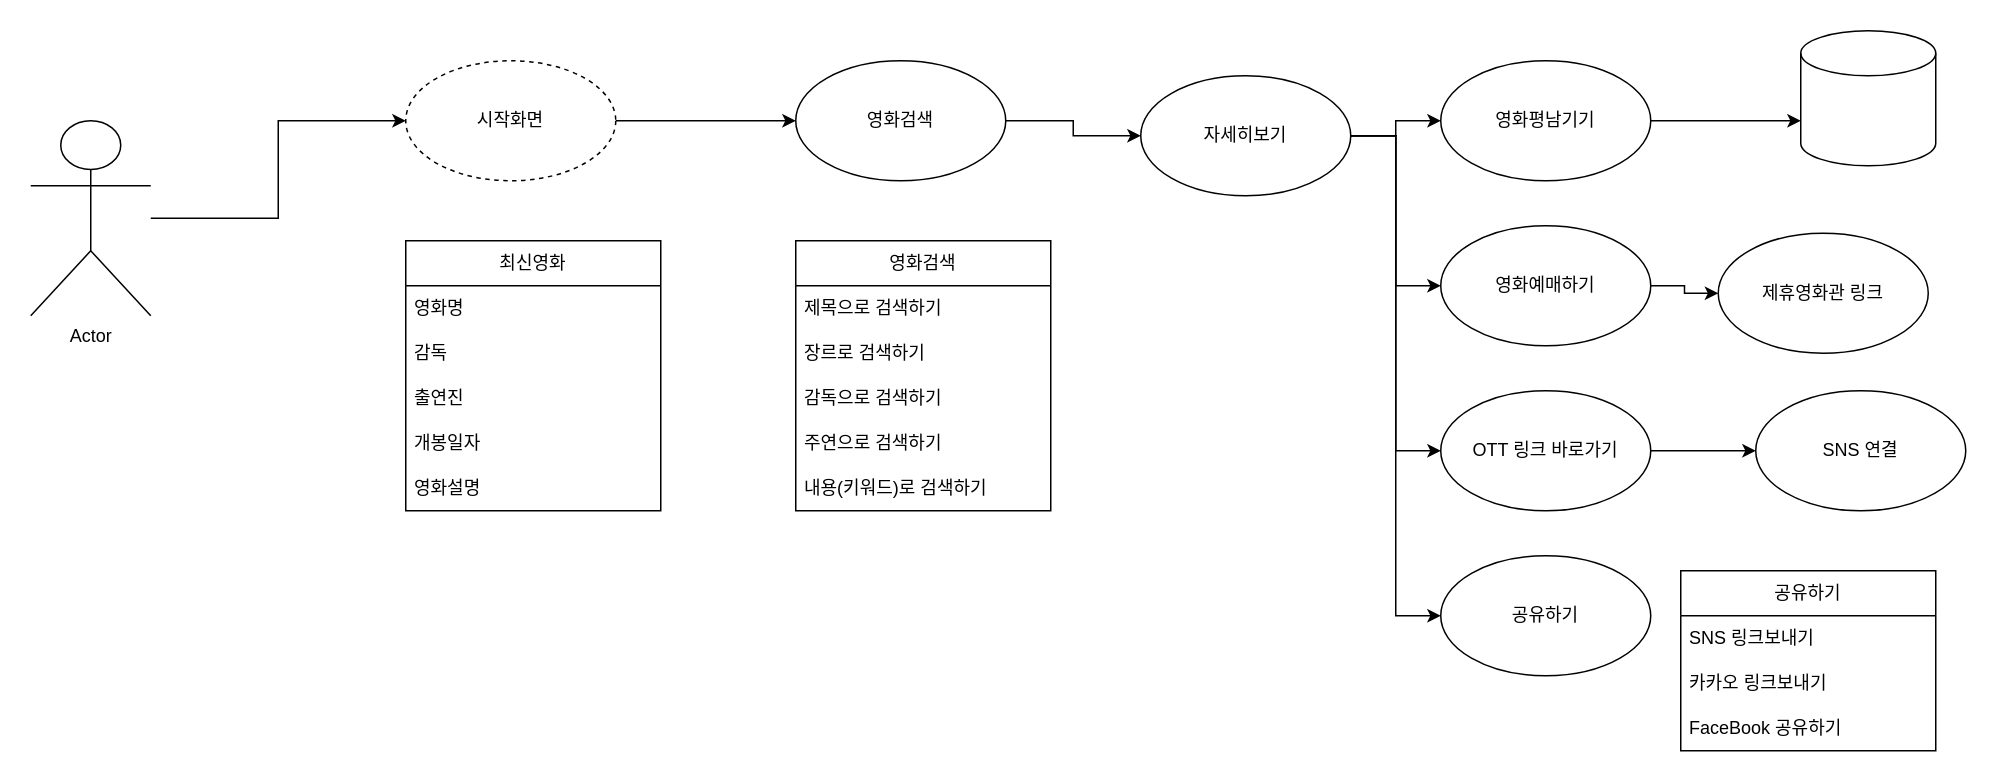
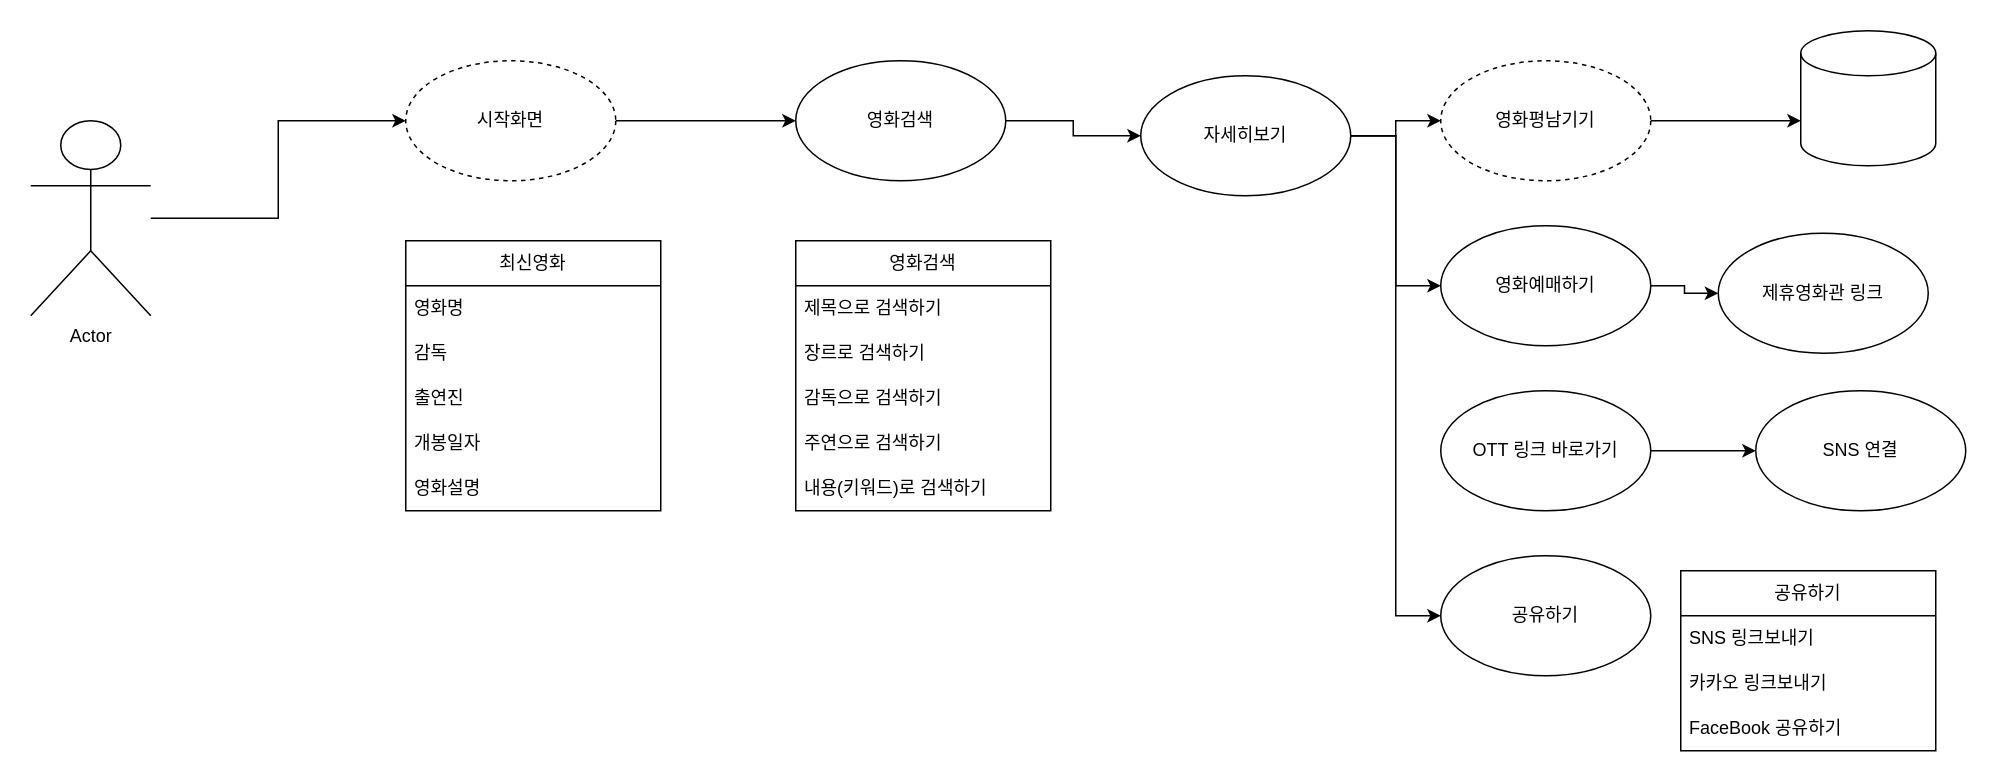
  <mxCell id="0" />
  <mxCell id="1" parent="0" />
  <mxCell id="2" style="edgeStyle=orthogonalEdgeStyle;rounded=0;orthogonalLoop=1;jettySize=auto;html=1;entryX=0;entryY=0.5;entryDx=0;entryDy=0;" edge="1" parent="1" source="3" target="5"><mxGeometry relative="1" as="geometry" /></mxCell>
  <mxCell id="3" value="Actor" style="shape=umlActor;verticalLabelPosition=bottom;verticalAlign=top;html=1;outlineConnect=0;" vertex="1" parent="1"><mxGeometry x="20" y="80" width="80" height="130" as="geometry" /></mxCell>
  <mxCell id="4" style="edgeStyle=orthogonalEdgeStyle;rounded=0;orthogonalLoop=1;jettySize=auto;html=1;entryX=0;entryY=0.5;entryDx=0;entryDy=0;" edge="1" parent="1" source="5" target="19"><mxGeometry relative="1" as="geometry" /></mxCell>
  <mxCell id="5" value="시작화면" style="ellipse;whiteSpace=wrap;html=1;dashed=1;" vertex="1" parent="1"><mxGeometry x="270" y="40" width="140" height="80" as="geometry" /></mxCell>
  <mxCell id="6" value="최신영화" style="swimlane;fontStyle=0;childLayout=stackLayout;horizontal=1;startSize=30;horizontalStack=0;resizeParent=1;resizeParentMax=0;resizeLast=0;collapsible=1;marginBottom=0;whiteSpace=wrap;html=1;" vertex="1" parent="1"><mxGeometry x="270" y="160" width="170" height="180" as="geometry" /></mxCell>
  <mxCell id="7" value="영화명" style="text;strokeColor=none;fillColor=none;align=left;verticalAlign=middle;spacingLeft=4;spacingRight=4;overflow=hidden;points=[[0,0.5],[1,0.5]];portConstraint=eastwest;rotatable=0;whiteSpace=wrap;html=1;" vertex="1" parent="6"><mxGeometry y="30" width="170" height="30" as="geometry" /></mxCell>
  <mxCell id="8" value="감독" style="text;strokeColor=none;fillColor=none;align=left;verticalAlign=middle;spacingLeft=4;spacingRight=4;overflow=hidden;points=[[0,0.5],[1,0.5]];portConstraint=eastwest;rotatable=0;whiteSpace=wrap;html=1;" vertex="1" parent="6"><mxGeometry y="60" width="170" height="30" as="geometry" /></mxCell>
  <mxCell id="9" value="출연진" style="text;strokeColor=none;fillColor=none;align=left;verticalAlign=middle;spacingLeft=4;spacingRight=4;overflow=hidden;points=[[0,0.5],[1,0.5]];portConstraint=eastwest;rotatable=0;whiteSpace=wrap;html=1;" vertex="1" parent="6"><mxGeometry y="90" width="170" height="30" as="geometry" /></mxCell>
  <mxCell id="10" value="개봉일자" style="text;strokeColor=none;fillColor=none;align=left;verticalAlign=middle;spacingLeft=4;spacingRight=4;overflow=hidden;points=[[0,0.5],[1,0.5]];portConstraint=eastwest;rotatable=0;whiteSpace=wrap;html=1;" vertex="1" parent="6"><mxGeometry y="120" width="170" height="30" as="geometry" /></mxCell>
  <mxCell id="11" value="영화설명" style="text;strokeColor=none;fillColor=none;align=left;verticalAlign=middle;spacingLeft=4;spacingRight=4;overflow=hidden;points=[[0,0.5],[1,0.5]];portConstraint=eastwest;rotatable=0;whiteSpace=wrap;html=1;" vertex="1" parent="6"><mxGeometry y="150" width="170" height="30" as="geometry" /></mxCell>
  <mxCell id="12" value="영화검색" style="swimlane;fontStyle=0;childLayout=stackLayout;horizontal=1;startSize=30;horizontalStack=0;resizeParent=1;resizeParentMax=0;resizeLast=0;collapsible=1;marginBottom=0;whiteSpace=wrap;html=1;" vertex="1" parent="1"><mxGeometry x="530" y="160" width="170" height="180" as="geometry" /></mxCell>
  <mxCell id="13" value="제목으로 검색하기" style="text;strokeColor=none;fillColor=none;align=left;verticalAlign=middle;spacingLeft=4;spacingRight=4;overflow=hidden;points=[[0,0.5],[1,0.5]];portConstraint=eastwest;rotatable=0;whiteSpace=wrap;html=1;" vertex="1" parent="12"><mxGeometry y="30" width="170" height="30" as="geometry" /></mxCell>
  <mxCell id="14" value="장르로 검색하기" style="text;strokeColor=none;fillColor=none;align=left;verticalAlign=middle;spacingLeft=4;spacingRight=4;overflow=hidden;points=[[0,0.5],[1,0.5]];portConstraint=eastwest;rotatable=0;whiteSpace=wrap;html=1;" vertex="1" parent="12"><mxGeometry y="60" width="170" height="30" as="geometry" /></mxCell>
  <mxCell id="15" value="감독으로 검색하기" style="text;strokeColor=none;fillColor=none;align=left;verticalAlign=middle;spacingLeft=4;spacingRight=4;overflow=hidden;points=[[0,0.5],[1,0.5]];portConstraint=eastwest;rotatable=0;whiteSpace=wrap;html=1;" vertex="1" parent="12"><mxGeometry y="90" width="170" height="30" as="geometry" /></mxCell>
  <mxCell id="16" value="주연으로 검색하기" style="text;strokeColor=none;fillColor=none;align=left;verticalAlign=middle;spacingLeft=4;spacingRight=4;overflow=hidden;points=[[0,0.5],[1,0.5]];portConstraint=eastwest;rotatable=0;whiteSpace=wrap;html=1;" vertex="1" parent="12"><mxGeometry y="120" width="170" height="30" as="geometry" /></mxCell>
  <mxCell id="17" value="내용(키워드)로 검색하기" style="text;strokeColor=none;fillColor=none;align=left;verticalAlign=middle;spacingLeft=4;spacingRight=4;overflow=hidden;points=[[0,0.5],[1,0.5]];portConstraint=eastwest;rotatable=0;whiteSpace=wrap;html=1;" vertex="1" parent="12"><mxGeometry y="150" width="170" height="30" as="geometry" /></mxCell>
  <mxCell id="18" style="edgeStyle=orthogonalEdgeStyle;rounded=0;orthogonalLoop=1;jettySize=auto;html=1;entryX=0;entryY=0.5;entryDx=0;entryDy=0;" edge="1" parent="1" source="19" target="24"><mxGeometry relative="1" as="geometry" /></mxCell>
  <mxCell id="19" value="영화검색" style="ellipse;whiteSpace=wrap;html=1;" vertex="1" parent="1"><mxGeometry x="530" y="40" width="140" height="80" as="geometry" /></mxCell>
  <mxCell id="20" style="edgeStyle=orthogonalEdgeStyle;rounded=0;orthogonalLoop=1;jettySize=auto;html=1;entryX=0;entryY=0.5;entryDx=0;entryDy=0;" edge="1" parent="1" source="24" target="26"><mxGeometry relative="1" as="geometry" /></mxCell>
  <mxCell id="21" style="edgeStyle=orthogonalEdgeStyle;rounded=0;orthogonalLoop=1;jettySize=auto;html=1;entryX=0;entryY=0.5;entryDx=0;entryDy=0;" edge="1" parent="1" source="24" target="28"><mxGeometry relative="1" as="geometry" /></mxCell>
- <mxCell id="22" style="edgeStyle=orthogonalEdgeStyle;rounded=0;orthogonalLoop=1;jettySize=auto;html=1;entryX=0;entryY=0.5;entryDx=0;entryDy=0;" edge="1" parent="1" source="24" target="30"><mxGeometry relative="1" as="geometry" /></mxCell>
  <mxCell id="23" style="edgeStyle=orthogonalEdgeStyle;rounded=0;orthogonalLoop=1;jettySize=auto;html=1;entryX=0;entryY=0.5;entryDx=0;entryDy=0;" edge="1" parent="1" source="24" target="31"><mxGeometry relative="1" as="geometry" /></mxCell>
  <mxCell id="24" value="자세히보기" style="ellipse;whiteSpace=wrap;html=1;" vertex="1" parent="1"><mxGeometry x="760" y="50" width="140" height="80" as="geometry" /></mxCell>
  <mxCell id="25" style="edgeStyle=orthogonalEdgeStyle;rounded=0;orthogonalLoop=1;jettySize=auto;html=1;entryX=0;entryY=0;entryDx=0;entryDy=60;entryPerimeter=0;" edge="1" parent="1" source="26" target="38"><mxGeometry relative="1" as="geometry" /></mxCell>
- <mxCell id="26" value="영화평남기기" style="ellipse;whiteSpace=wrap;html=1;" vertex="1" parent="1"><mxGeometry x="960" y="40" width="140" height="80" as="geometry" /></mxCell>
+ <mxCell id="26" value="영화평남기기" style="ellipse;whiteSpace=wrap;html=1;dashed=1;" vertex="1" parent="1"><mxGeometry x="960" y="40" width="140" height="80" as="geometry" /></mxCell>
  <mxCell id="27" style="edgeStyle=orthogonalEdgeStyle;rounded=0;orthogonalLoop=1;jettySize=auto;html=1;entryX=0;entryY=0.5;entryDx=0;entryDy=0;" edge="1" parent="1" source="28" target="32"><mxGeometry relative="1" as="geometry" /></mxCell>
  <mxCell id="28" value="영화예매하기" style="ellipse;whiteSpace=wrap;html=1;" vertex="1" parent="1"><mxGeometry x="960" y="150" width="140" height="80" as="geometry" /></mxCell>
  <mxCell id="29" style="edgeStyle=orthogonalEdgeStyle;rounded=0;orthogonalLoop=1;jettySize=auto;html=1;entryX=0;entryY=0.5;entryDx=0;entryDy=0;" edge="1" parent="1" source="30" target="33"><mxGeometry relative="1" as="geometry" /></mxCell>
  <mxCell id="30" value="OTT 링크 바로가기" style="ellipse;whiteSpace=wrap;html=1;" vertex="1" parent="1"><mxGeometry x="960" y="260" width="140" height="80" as="geometry" /></mxCell>
  <mxCell id="31" value="공유하기" style="ellipse;whiteSpace=wrap;html=1;" vertex="1" parent="1"><mxGeometry x="960" y="370" width="140" height="80" as="geometry" /></mxCell>
  <mxCell id="32" value="제휴영화관 링크" style="ellipse;whiteSpace=wrap;html=1;" vertex="1" parent="1"><mxGeometry x="1145" y="155" width="140" height="80" as="geometry" /></mxCell>
  <mxCell id="33" value="SNS 연결" style="ellipse;whiteSpace=wrap;html=1;" vertex="1" parent="1"><mxGeometry x="1170" y="260" width="140" height="80" as="geometry" /></mxCell>
  <mxCell id="34" value="공유하기" style="swimlane;fontStyle=0;childLayout=stackLayout;horizontal=1;startSize=30;horizontalStack=0;resizeParent=1;resizeParentMax=0;resizeLast=0;collapsible=1;marginBottom=0;whiteSpace=wrap;html=1;" vertex="1" parent="1"><mxGeometry x="1120" y="380" width="170" height="120" as="geometry" /></mxCell>
  <mxCell id="35" value="SNS 링크보내기" style="text;strokeColor=none;fillColor=none;align=left;verticalAlign=middle;spacingLeft=4;spacingRight=4;overflow=hidden;points=[[0,0.5],[1,0.5]];portConstraint=eastwest;rotatable=0;whiteSpace=wrap;html=1;" vertex="1" parent="34"><mxGeometry y="30" width="170" height="30" as="geometry" /></mxCell>
  <mxCell id="36" value="카카오 링크보내기" style="text;strokeColor=none;fillColor=none;align=left;verticalAlign=middle;spacingLeft=4;spacingRight=4;overflow=hidden;points=[[0,0.5],[1,0.5]];portConstraint=eastwest;rotatable=0;whiteSpace=wrap;html=1;" vertex="1" parent="34"><mxGeometry y="60" width="170" height="30" as="geometry" /></mxCell>
  <mxCell id="37" value="FaceBook 공유하기" style="text;strokeColor=none;fillColor=none;align=left;verticalAlign=middle;spacingLeft=4;spacingRight=4;overflow=hidden;points=[[0,0.5],[1,0.5]];portConstraint=eastwest;rotatable=0;whiteSpace=wrap;html=1;" vertex="1" parent="34"><mxGeometry y="90" width="170" height="30" as="geometry" /></mxCell>
  <mxCell id="38" value="" style="shape=cylinder3;whiteSpace=wrap;html=1;boundedLbl=1;backgroundOutline=1;size=15;" vertex="1" parent="1"><mxGeometry x="1200" y="20" width="90" height="90" as="geometry" /></mxCell>
